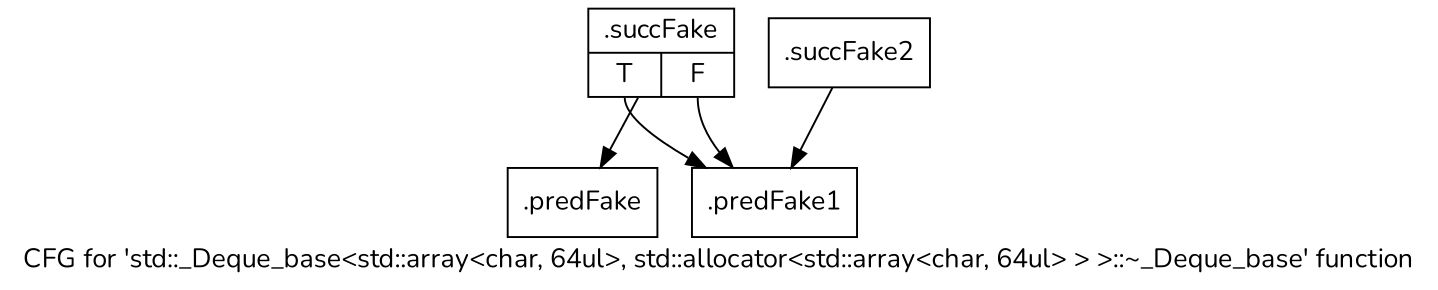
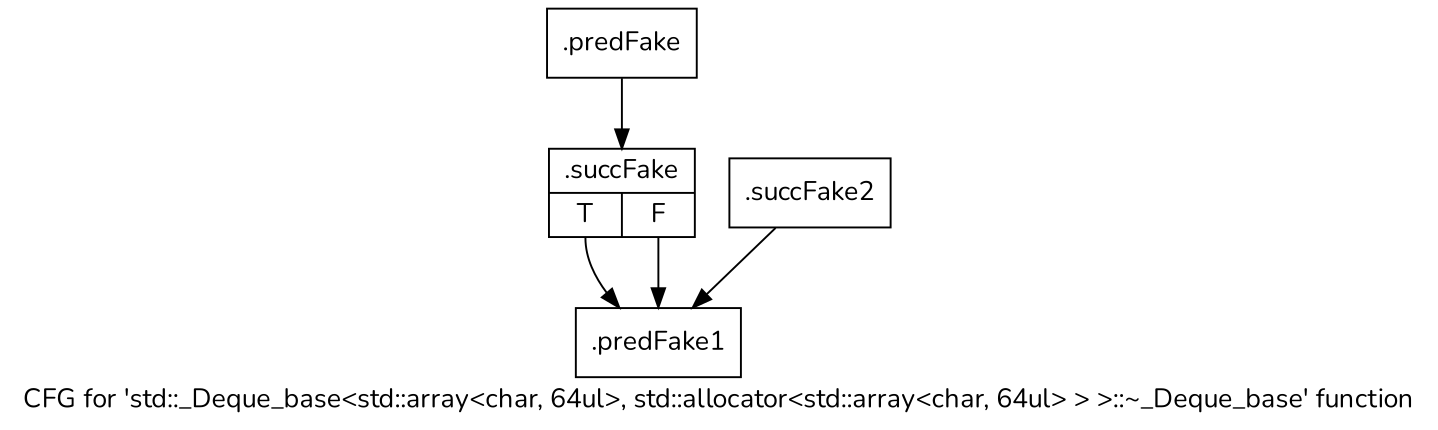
  digraph {
    fontname=Nunito
    label="CFG for 'std::_Deque_base\<std::array\<char, 64ul\>, std::allocator\<std::array\<char, 64ul\> \> \>::~_Deque_base' function"
    node [fontname=Nunito shape=record filename="/mnt/xilinx/Vitis_HLS/2021.2/tps/lnx64/gcc-6.2.0/lib/gcc/x86_64-pc-linux-gnu/6.2.0/../../../../include/c++/6.2.0/bits/stl_deque.h" linenumber=667]
    edge [execusionnum=0 filename="/mnt/xilinx/Vitis_HLS/2021.2/tps/lnx64/gcc-6.2.0/lib/gcc/x86_64-pc-linux-gnu/6.2.0/../../../../include/c++/6.2.0/bits/stl_deque.h" fontname=Nunito]
    n1 [label="{.predFake}" filename="" linenumber=""]
    n2 [label="{.succFake|{<s0>T|<s1>F}}" linenumber=661]
    n3 [label="{.predFake1}"]
    n4 [label="{.succFake2}"]
-   n2 -> n1
+   n1 -> n2
    n2 -> n3 [tailport=s0]
    n2 -> n3 [tailport=s1 execusionnum="" filename=""]
    n4 -> n3
  }
